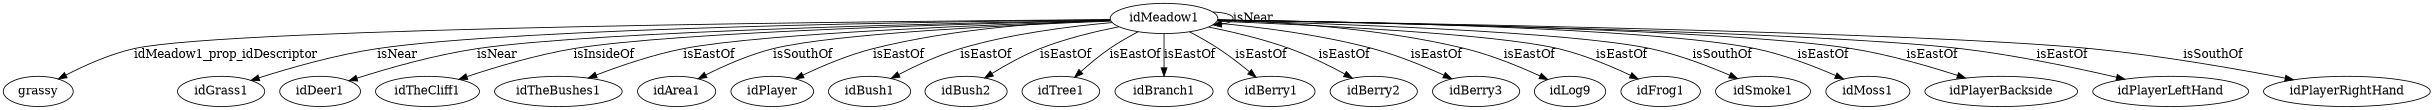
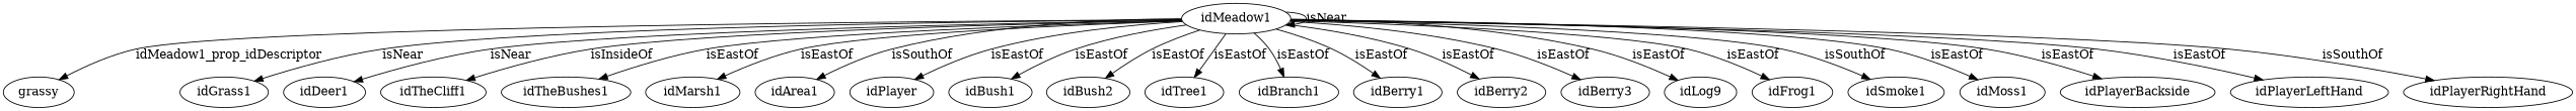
  digraph {
    node [node_type=entity_node]
    edge [edge_type=relationship]
    idMeadow1
    grassy [node_type=property_node]
    idGrass1
    idDeer1
    idTheCliff1
    idTheBushes1
+   idMarsh1
    idArea1
    idPlayer
    idBush1
    idBush2
    idTree1
    idBranch1
    idBerry1
    idBerry2
    idBerry3
    n17 [label=idLog9]
    idFrog1
    idSmoke1
    idMoss1
    idPlayerBackside
    idPlayerLeftHand
    idPlayerRightHand
    idMeadow1 -> idMeadow1 [label=isNear]
    idMeadow1 -> grassy [edge_type=property label=idMeadow1_prop_idDescriptor]
    idMeadow1 -> idGrass1 [label=isNear]
    idMeadow1 -> idDeer1 [label=isNear]
    idMeadow1 -> idTheCliff1 [label=isInsideOf]
    idMeadow1 -> idTheBushes1 [label=isEastOf]
+   idMeadow1 -> idMarsh1 [label=isEastOf]
    idMeadow1 -> idArea1 [label=isSouthOf]
    idMeadow1 -> idPlayer [label=isEastOf]
    idMeadow1 -> idBush1 [label=isEastOf]
    idMeadow1 -> idBush2 [label=isEastOf]
    idMeadow1 -> idTree1 [label=isEastOf]
    idMeadow1 -> idBranch1 [label=isEastOf]
    idMeadow1 -> idBerry1 [label=isEastOf]
    idMeadow1 -> idBerry2 [label=isEastOf]
    idMeadow1 -> idBerry3 [label=isEastOf]
    idMeadow1 -> n17 [label=isEastOf]
    idMeadow1 -> idFrog1 [label=isEastOf]
    idMeadow1 -> idSmoke1 [label=isSouthOf]
    idMeadow1 -> idMoss1 [label=isEastOf]
    idMeadow1 -> idPlayerBackside [label=isEastOf]
    idMeadow1 -> idPlayerLeftHand [label=isEastOf]
    idMeadow1 -> idPlayerRightHand [label=isSouthOf]
  }
